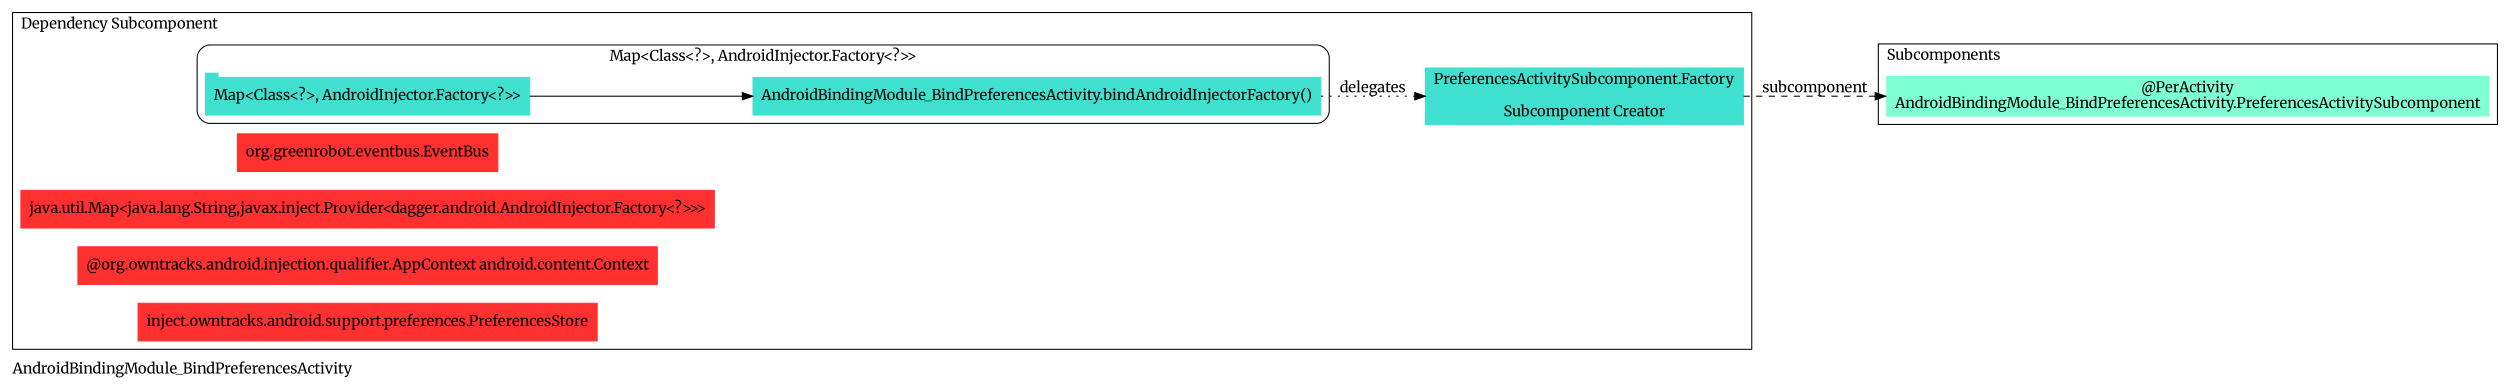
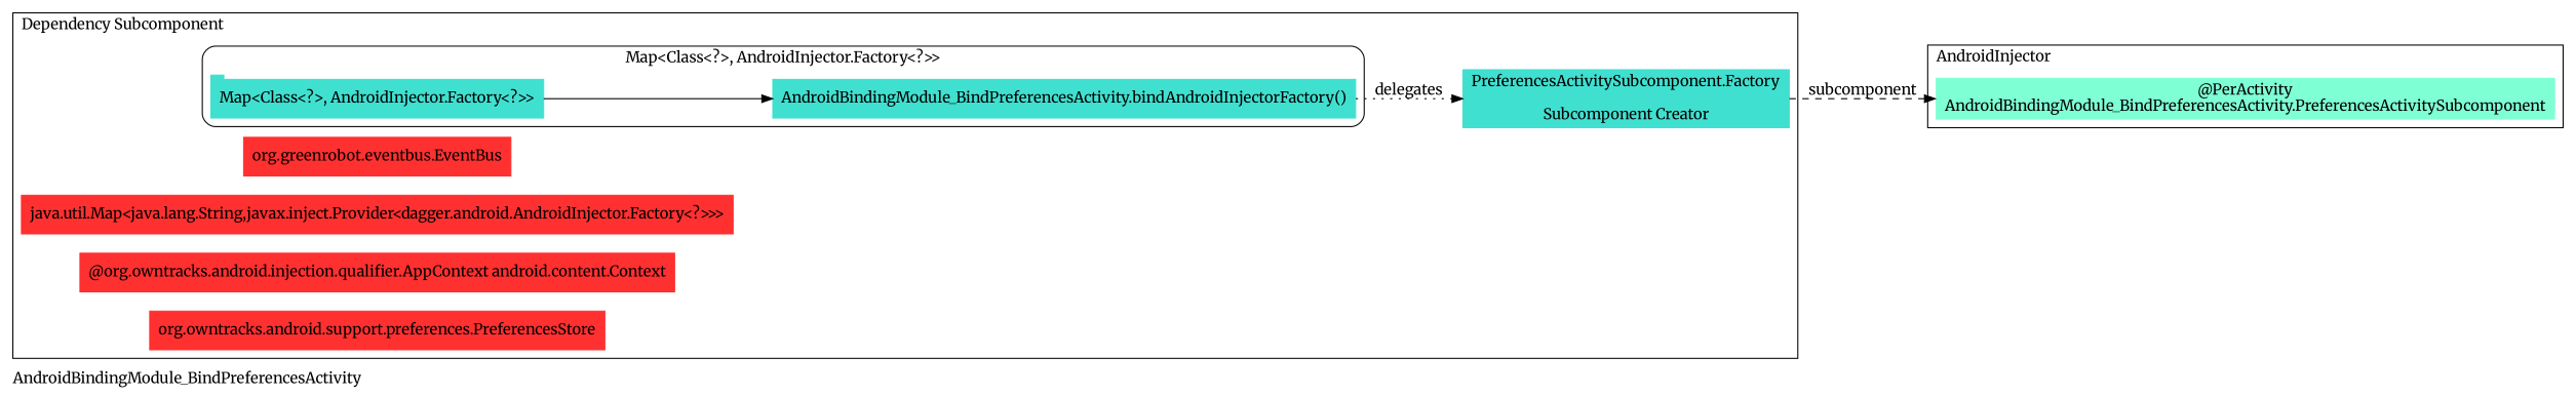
  digraph {
    compound=true
    fontname=Merriweather
    label=AndroidBindingModule_BindPreferencesActivity
    labeljust=l
    rankdir=LR
    node [color=firebrick1 fontname=Merriweather shape=rectangle style=filled]
    edge [fontname=Merriweather]
    n1 [color=turquoise label="AndroidBindingModule_BindPreferencesActivity.bindAndroidInjectorFactory()"]
    n2 [color=turquoise label="Map<Class<?>, AndroidInjector.Factory<?>>" shape=tab]
    n3 [color=turquoise label="PreferencesActivitySubcomponent.Factory\n\nSubcomponent Creator"]
    n4 [label="org.greenrobot.eventbus.EventBus"]
    n5 [label="java.util.Map<java.lang.String,javax.inject.Provider<dagger.android.AndroidInjector.Factory<?>>>"]
    n6 [label="@org.owntracks.android.injection.qualifier.AppContext android.content.Context"]
-   n7 [label="inject.owntracks.android.support.preferences.PreferencesStore"]
+   n7 [label="org.owntracks.android.support.preferences.PreferencesStore"]
    n8 [color=aquamarine label="@PerActivity\nAndroidBindingModule_BindPreferencesActivity.PreferencesActivitySubcomponent"]
    subgraph cluster_1 {
      label="Entry Points"
    }
    subgraph cluster_2 {
      label="Dependency Subcomponent"
      n3
      n4
      n5
      n6
      n7
      subgraph cluster_3 {
        color=black
        label=<Map<Class<?>, AndroidInjector.Factory<?>>>
        labeljust=c
        style=rounded
        n1
        n2
      }
    }
    subgraph cluster_4 {
-     label=Subcomponents
+     label=AndroidInjector
      shape=folder
      n8
    }
    n1 -> n3 [label=delegates style=dotted]
    n2 -> n1
    n3 -> n8 [headport=w label=subcomponent style=dashed]
  }
